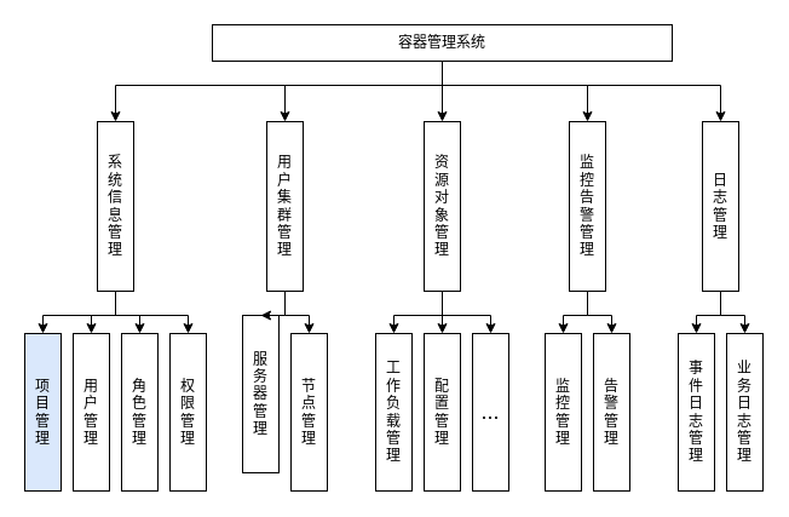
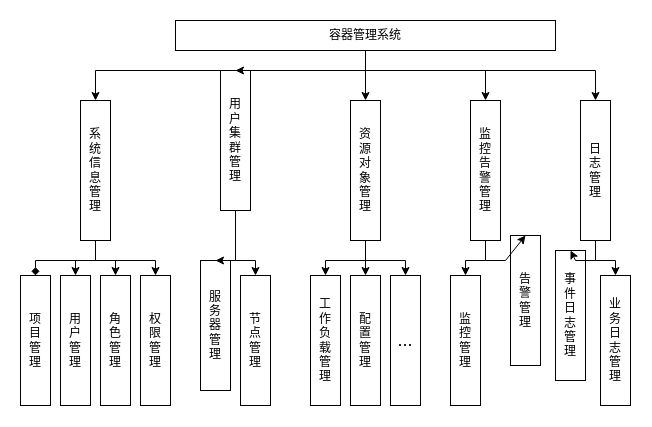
  <mxCell id="0" />
  <mxCell id="1" parent="0" />
  <mxCell id="2" value="容器管理系统" style="rounded=0;whiteSpace=wrap;html=1;" vertex="1" parent="1"><mxGeometry x="175" y="20" width="380" height="30" as="geometry" /></mxCell>
  <mxCell id="3" value="系&lt;br&gt;统&lt;br&gt;信&lt;br&gt;息&lt;br&gt;管&lt;br&gt;理" style="rounded=0;whiteSpace=wrap;html=1;" vertex="1" parent="1"><mxGeometry x="80" y="100" width="30" height="140" as="geometry" /></mxCell>
- <mxCell id="4" value="用&lt;br&gt;户&lt;br&gt;集&lt;br&gt;群&lt;br&gt;管&lt;br&gt;理" style="rounded=0;whiteSpace=wrap;html=1;" vertex="1" parent="1"><mxGeometry x="220" y="100" width="30" height="140" as="geometry" /></mxCell>
+ <mxCell id="4" value="用&lt;br&gt;户&lt;br&gt;集&lt;br&gt;群&lt;br&gt;管&lt;br&gt;理" style="rounded=0;whiteSpace=wrap;html=1;" vertex="1" parent="1"><mxGeometry x="220" y="70" width="30" height="140" as="geometry" /></mxCell>
  <mxCell id="5" value="资&lt;br&gt;源&lt;br&gt;对&lt;br&gt;象&lt;br&gt;管&lt;br&gt;理" style="rounded=0;whiteSpace=wrap;html=1;" vertex="1" parent="1"><mxGeometry x="350" y="100" width="30" height="140" as="geometry" /></mxCell>
  <mxCell id="6" value="监&lt;br&gt;控&lt;br&gt;告&lt;br&gt;警&lt;br&gt;管&lt;br&gt;理" style="rounded=0;whiteSpace=wrap;html=1;" vertex="1" parent="1"><mxGeometry x="470" y="100" width="30" height="140" as="geometry" /></mxCell>
  <mxCell id="7" value="日&lt;br&gt;志&lt;br&gt;管&lt;br&gt;理" style="rounded=0;whiteSpace=wrap;html=1;" vertex="1" parent="1"><mxGeometry x="580" y="100" width="30" height="140" as="geometry" /></mxCell>
- <mxCell id="8" value="项&lt;br&gt;目&lt;br&gt;管&lt;br&gt;理" style="rounded=0;whiteSpace=wrap;html=1;fillColor=#dae8fc;" vertex="1" parent="1"><mxGeometry x="20" y="275" width="30" height="130" as="geometry" /></mxCell>
+ <mxCell id="8" value="项&lt;br&gt;目&lt;br&gt;管&lt;br&gt;理" style="rounded=0;whiteSpace=wrap;html=1;" vertex="1" parent="1"><mxGeometry x="20" y="275" width="30" height="130" as="geometry" /></mxCell>
  <mxCell id="9" value="用&lt;br&gt;户&lt;br&gt;管&lt;br&gt;理" style="rounded=0;whiteSpace=wrap;html=1;" vertex="1" parent="1"><mxGeometry x="60" y="275" width="30" height="130" as="geometry" /></mxCell>
  <mxCell id="10" value="角&lt;br&gt;色&lt;br&gt;管&lt;br&gt;理" style="rounded=0;whiteSpace=wrap;html=1;" vertex="1" parent="1"><mxGeometry x="100" y="275" width="30" height="130" as="geometry" /></mxCell>
  <mxCell id="11" value="权&lt;br&gt;限&lt;br&gt;管&lt;br&gt;理" style="rounded=0;whiteSpace=wrap;html=1;" vertex="1" parent="1"><mxGeometry x="140" y="275" width="30" height="130" as="geometry" /></mxCell>
  <mxCell id="12" value="节&lt;br&gt;点&lt;br&gt;管&lt;br&gt;理" style="rounded=0;whiteSpace=wrap;html=1;" vertex="1" parent="1"><mxGeometry x="240" y="275" width="30" height="130" as="geometry" /></mxCell>
  <mxCell id="13" value="服&lt;br&gt;务&lt;br&gt;器&lt;br&gt;管&lt;br&gt;理" style="rounded=0;whiteSpace=wrap;html=1;" vertex="1" parent="1"><mxGeometry x="200" y="260" width="30" height="130" as="geometry" /></mxCell>
  <mxCell id="14" value="工&lt;br&gt;作&lt;br&gt;负&lt;br&gt;载&lt;br&gt;管&lt;br&gt;理" style="rounded=0;whiteSpace=wrap;html=1;" vertex="1" parent="1"><mxGeometry x="310" y="275" width="30" height="130" as="geometry" /></mxCell>
  <mxCell id="15" value="配&lt;br&gt;置&lt;br&gt;管&lt;br&gt;理" style="rounded=0;whiteSpace=wrap;html=1;" vertex="1" parent="1"><mxGeometry x="350" y="275" width="30" height="130" as="geometry" /></mxCell>
  <mxCell id="16" value="&lt;font style=&quot;font-size: 18px;&quot;&gt;...&lt;/font&gt;" style="rounded=0;whiteSpace=wrap;html=1;" vertex="1" parent="1"><mxGeometry x="390" y="275" width="30" height="130" as="geometry" /></mxCell>
  <mxCell id="17" value="监&lt;br&gt;控&lt;br&gt;管&lt;br&gt;理" style="rounded=0;whiteSpace=wrap;html=1;" vertex="1" parent="1"><mxGeometry x="450" y="275" width="30" height="130" as="geometry" /></mxCell>
- <mxCell id="18" value="告&lt;br&gt;警&lt;br&gt;管&lt;br&gt;理" style="rounded=0;whiteSpace=wrap;html=1;" vertex="1" parent="1"><mxGeometry x="490" y="275" width="30" height="130" as="geometry" /></mxCell>
- <mxCell id="19" value="事&lt;br&gt;件&lt;br&gt;日&lt;br&gt;志&lt;br&gt;管&lt;br&gt;理" style="rounded=0;whiteSpace=wrap;html=1;" vertex="1" parent="1"><mxGeometry x="560" y="275" width="30" height="130" as="geometry" /></mxCell>
+ <mxCell id="18" value="告&lt;br&gt;警&lt;br&gt;管&lt;br&gt;理" style="rounded=0;whiteSpace=wrap;html=1;" vertex="1" parent="1"><mxGeometry x="510" y="235" width="30" height="130" as="geometry" /></mxCell>
+ <mxCell id="19" value="事&lt;br&gt;件&lt;br&gt;日&lt;br&gt;志&lt;br&gt;管&lt;br&gt;理" style="rounded=0;whiteSpace=wrap;html=1;" vertex="1" parent="1"><mxGeometry x="555" y="250" width="30" height="130" as="geometry" /></mxCell>
  <mxCell id="20" value="业&lt;br&gt;务&lt;br&gt;日&lt;br&gt;志&lt;br&gt;管&lt;br&gt;理" style="rounded=0;whiteSpace=wrap;html=1;" vertex="1" parent="1"><mxGeometry x="600" y="275" width="30" height="130" as="geometry" /></mxCell>
  <mxCell id="21" value="" style="endArrow=classic;html=1;rounded=0;fontSize=18;exitX=0.5;exitY=1;exitDx=0;exitDy=0;entryX=0.5;entryY=0;entryDx=0;entryDy=0;" edge="1" parent="1" source="2" target="3"><mxGeometry width="50" height="50" relative="1" as="geometry"><mxPoint x="280" y="-60" as="sourcePoint" /><mxPoint x="40" y="90" as="targetPoint" /><Array as="points"><mxPoint x="365" y="70" /><mxPoint x="95" y="70" /></Array></mxGeometry></mxCell>
  <mxCell id="22" value="" style="endArrow=classic;html=1;rounded=0;fontSize=18;exitX=0.5;exitY=1;exitDx=0;exitDy=0;entryX=0.5;entryY=0;entryDx=0;entryDy=0;" edge="1" parent="1" source="2" target="4"><mxGeometry width="50" height="50" relative="1" as="geometry"><mxPoint x="360" y="60" as="sourcePoint" /><mxPoint x="105" y="110" as="targetPoint" /><Array as="points"><mxPoint x="365" y="70" /><mxPoint x="235" y="70" /></Array></mxGeometry></mxCell>
  <mxCell id="23" value="" style="endArrow=classic;html=1;rounded=0;fontSize=18;entryX=0.5;entryY=0;entryDx=0;entryDy=0;" edge="1" parent="1" source="2" target="5"><mxGeometry width="50" height="50" relative="1" as="geometry"><mxPoint x="230" y="-20" as="sourcePoint" /><mxPoint x="280" y="-70" as="targetPoint" /></mxGeometry></mxCell>
  <mxCell id="24" value="" style="endArrow=classic;html=1;rounded=0;fontSize=18;entryX=0.5;entryY=0;entryDx=0;entryDy=0;exitX=0.5;exitY=1;exitDx=0;exitDy=0;" edge="1" parent="1" source="2" target="6"><mxGeometry width="50" height="50" relative="1" as="geometry"><mxPoint x="280" y="-20" as="sourcePoint" /><mxPoint x="330" y="-70" as="targetPoint" /><Array as="points"><mxPoint x="365" y="70" /><mxPoint x="485" y="70" /></Array></mxGeometry></mxCell>
  <mxCell id="25" value="" style="endArrow=classic;html=1;rounded=0;fontSize=18;entryX=0.5;entryY=0;entryDx=0;entryDy=0;exitX=0.5;exitY=1;exitDx=0;exitDy=0;" edge="1" parent="1" source="2" target="7"><mxGeometry width="50" height="50" relative="1" as="geometry"><mxPoint x="470" y="-110" as="sourcePoint" /><mxPoint x="520" y="-160" as="targetPoint" /><Array as="points"><mxPoint x="365" y="70" /><mxPoint x="595" y="70" /></Array></mxGeometry></mxCell>
- <mxCell id="26" value="" style="endArrow=classic;html=1;rounded=0;fontSize=18;exitX=0.5;exitY=1;exitDx=0;exitDy=0;entryX=0.5;entryY=0;entryDx=0;entryDy=0;" edge="1" parent="1" source="3" target="8"><mxGeometry width="50" height="50" relative="1" as="geometry"><mxPoint x="10" y="500" as="sourcePoint" /><mxPoint x="60" y="450" as="targetPoint" /><Array as="points"><mxPoint x="95" y="260" /><mxPoint x="35" y="260" /></Array></mxGeometry></mxCell>
+ <mxCell id="26" value="" style="endArrow=diamond;html=1;rounded=0;fontSize=18;exitX=0.5;exitY=1;exitDx=0;exitDy=0;entryX=0.5;entryY=0;entryDx=0;entryDy=0;" edge="1" parent="1" source="3" target="8"><mxGeometry width="50" height="50" relative="1" as="geometry"><mxPoint x="10" y="500" as="sourcePoint" /><mxPoint x="60" y="450" as="targetPoint" /><Array as="points"><mxPoint x="95" y="260" /><mxPoint x="35" y="260" /></Array></mxGeometry></mxCell>
  <mxCell id="27" value="" style="endArrow=classic;html=1;rounded=0;fontSize=18;exitX=0.5;exitY=1;exitDx=0;exitDy=0;entryX=0.5;entryY=0;entryDx=0;entryDy=0;" edge="1" parent="1" source="3" target="9"><mxGeometry width="50" height="50" relative="1" as="geometry"><mxPoint x="30" y="500" as="sourcePoint" /><mxPoint x="80" y="450" as="targetPoint" /><Array as="points"><mxPoint x="95" y="260" /><mxPoint x="75" y="260" /></Array></mxGeometry></mxCell>
  <mxCell id="28" value="" style="endArrow=classic;html=1;rounded=0;fontSize=18;exitX=0.5;exitY=1;exitDx=0;exitDy=0;entryX=0.5;entryY=0;entryDx=0;entryDy=0;" edge="1" parent="1" source="3" target="10"><mxGeometry width="50" height="50" relative="1" as="geometry"><mxPoint x="40" y="480" as="sourcePoint" /><mxPoint x="90" y="430" as="targetPoint" /><Array as="points"><mxPoint x="95" y="260" /><mxPoint x="115" y="260" /></Array></mxGeometry></mxCell>
  <mxCell id="29" value="" style="endArrow=classic;html=1;rounded=0;fontSize=18;exitX=0.5;exitY=1;exitDx=0;exitDy=0;entryX=0.5;entryY=0;entryDx=0;entryDy=0;" edge="1" parent="1" source="3" target="11"><mxGeometry width="50" height="50" relative="1" as="geometry"><mxPoint x="30" y="490" as="sourcePoint" /><mxPoint x="80" y="440" as="targetPoint" /><Array as="points"><mxPoint x="95" y="260" /><mxPoint x="155" y="260" /></Array></mxGeometry></mxCell>
  <mxCell id="30" value="" style="endArrow=classic;html=1;rounded=0;fontSize=18;exitX=0.5;exitY=1;exitDx=0;exitDy=0;entryX=0.5;entryY=0;entryDx=0;entryDy=0;" edge="1" parent="1" source="4" target="13"><mxGeometry width="50" height="50" relative="1" as="geometry"><mxPoint x="150" y="510" as="sourcePoint" /><mxPoint x="200" y="460" as="targetPoint" /><Array as="points"><mxPoint x="235" y="260" /><mxPoint x="215" y="260" /></Array></mxGeometry></mxCell>
  <mxCell id="31" value="" style="endArrow=classic;html=1;rounded=0;fontSize=18;exitX=0.5;exitY=1;exitDx=0;exitDy=0;entryX=0.5;entryY=0;entryDx=0;entryDy=0;" edge="1" parent="1" source="4" target="12"><mxGeometry width="50" height="50" relative="1" as="geometry"><mxPoint x="130" y="480" as="sourcePoint" /><mxPoint x="180" y="430" as="targetPoint" /><Array as="points"><mxPoint x="235" y="260" /><mxPoint x="255" y="260" /></Array></mxGeometry></mxCell>
  <mxCell id="32" value="" style="endArrow=classic;html=1;rounded=0;fontSize=18;exitX=0.5;exitY=1;exitDx=0;exitDy=0;entryX=0.5;entryY=0;entryDx=0;entryDy=0;" edge="1" parent="1" source="5" target="14"><mxGeometry width="50" height="50" relative="1" as="geometry"><mxPoint x="330" y="490" as="sourcePoint" /><mxPoint x="380" y="440" as="targetPoint" /><Array as="points"><mxPoint x="365" y="260" /><mxPoint x="325" y="260" /></Array></mxGeometry></mxCell>
  <mxCell id="33" value="" style="endArrow=classic;html=1;rounded=0;fontSize=18;exitX=0.5;exitY=1;exitDx=0;exitDy=0;entryX=0.5;entryY=0;entryDx=0;entryDy=0;" edge="1" parent="1" source="5" target="15"><mxGeometry width="50" height="50" relative="1" as="geometry"><mxPoint x="350" y="490" as="sourcePoint" /><mxPoint x="400" y="440" as="targetPoint" /></mxGeometry></mxCell>
  <mxCell id="34" value="" style="endArrow=classic;html=1;rounded=0;fontSize=18;exitX=0.5;exitY=1;exitDx=0;exitDy=0;entryX=0.5;entryY=0;entryDx=0;entryDy=0;" edge="1" parent="1" source="5" target="16"><mxGeometry width="50" height="50" relative="1" as="geometry"><mxPoint x="270" y="500" as="sourcePoint" /><mxPoint x="320" y="450" as="targetPoint" /><Array as="points"><mxPoint x="365" y="260" /><mxPoint x="405" y="260" /></Array></mxGeometry></mxCell>
  <mxCell id="35" value="" style="endArrow=classic;html=1;rounded=0;fontSize=18;exitX=0.5;exitY=1;exitDx=0;exitDy=0;entryX=0.5;entryY=0;entryDx=0;entryDy=0;" edge="1" parent="1" source="6" target="17"><mxGeometry width="50" height="50" relative="1" as="geometry"><mxPoint x="430" y="480" as="sourcePoint" /><mxPoint x="480" y="430" as="targetPoint" /><Array as="points"><mxPoint x="485" y="260" /><mxPoint x="465" y="260" /></Array></mxGeometry></mxCell>
  <mxCell id="36" value="" style="endArrow=classic;html=1;rounded=0;fontSize=18;exitX=0.5;exitY=1;exitDx=0;exitDy=0;entryX=0.5;entryY=0;entryDx=0;entryDy=0;" edge="1" parent="1" source="6" target="18"><mxGeometry width="50" height="50" relative="1" as="geometry"><mxPoint x="510" y="500" as="sourcePoint" /><mxPoint x="560" y="450" as="targetPoint" /><Array as="points"><mxPoint x="485" y="260" /><mxPoint x="505" y="260" /></Array></mxGeometry></mxCell>
  <mxCell id="37" value="" style="endArrow=classic;html=1;rounded=0;fontSize=18;exitX=0.5;exitY=1;exitDx=0;exitDy=0;entryX=0.5;entryY=0;entryDx=0;entryDy=0;" edge="1" parent="1" source="7" target="19"><mxGeometry width="50" height="50" relative="1" as="geometry"><mxPoint x="560" y="510" as="sourcePoint" /><mxPoint x="610" y="460" as="targetPoint" /><Array as="points"><mxPoint x="595" y="260" /><mxPoint x="575" y="260" /></Array></mxGeometry></mxCell>
  <mxCell id="38" value="" style="endArrow=classic;html=1;rounded=0;fontSize=18;exitX=0.5;exitY=1;exitDx=0;exitDy=0;entryX=0.5;entryY=0;entryDx=0;entryDy=0;" edge="1" parent="1" source="7" target="20"><mxGeometry width="50" height="50" relative="1" as="geometry"><mxPoint x="430" y="520" as="sourcePoint" /><mxPoint x="480" y="470" as="targetPoint" /><Array as="points"><mxPoint x="595" y="260" /><mxPoint x="615" y="260" /></Array></mxGeometry></mxCell>
